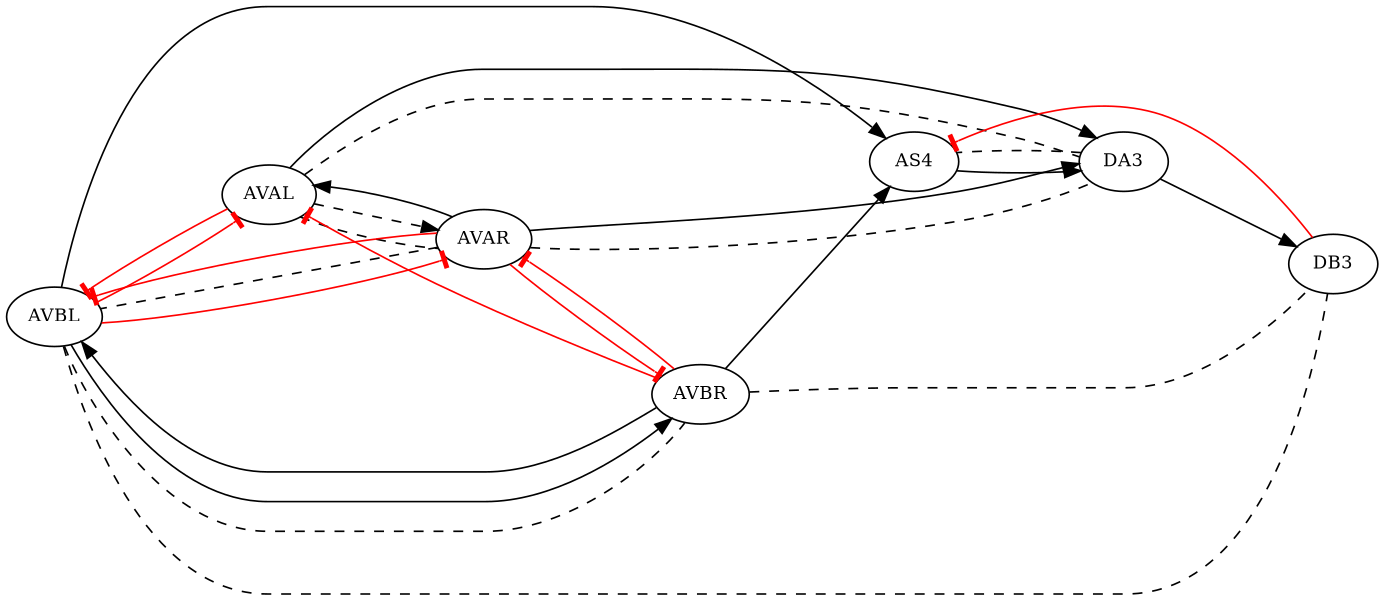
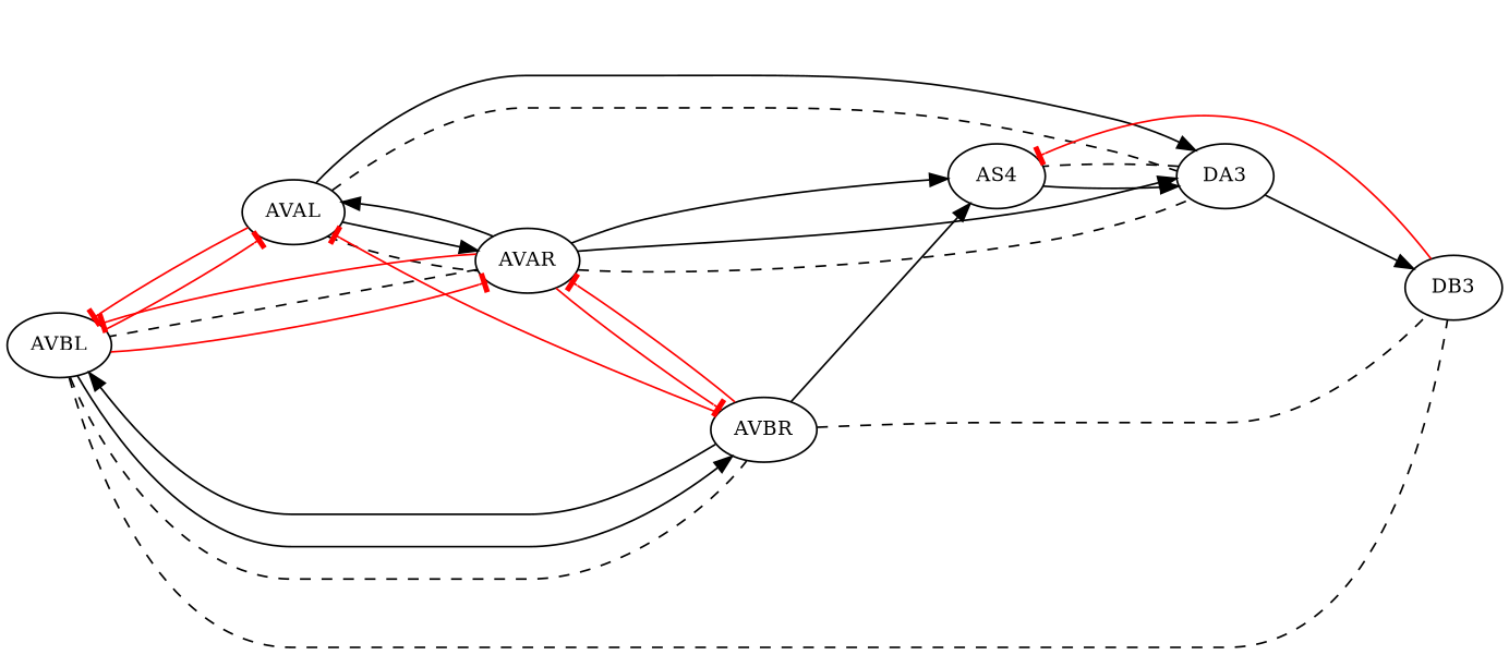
  digraph {
    fontsize=12
    splines=true
    rankdir=LR
    node [fontsize=11]
    edge [color=black minlen=2]
    AS4
    DA3
    AVAL
    AVAR
    AVBL
    AVBR
    DB3
    AS4 -> DA3
    DA3 -> AS4 [arrowhead=none style=dashed color=""]
    DA3 -> DB3
    AVAL -> DA3 [arrowhead=none style=dashed color=""]
    AVAL -> DA3
    AVAL -> AVAR [arrowhead=none style=dashed color=""]
-   AVAL -> AVAR [style=dashed]
+   AVAL -> AVAR
    AVAL -> AVBL [arrowhead=tee color=red]
    AVAR -> DA3 [arrowhead=none style=dashed color=""]
    AVAR -> DA3
    AVAR -> AVAL
    AVAR -> AVBL [arrowhead=none style=dashed color=""]
    AVAR -> AVBL [arrowhead=tee color=red]
    AVAR -> AVBR [arrowhead=tee color=red]
-   AVBL -> AS4
+   AVAR -> AS4
    AVBL -> AVAL [arrowhead=tee color=red]
    AVBL -> AVAR [arrowhead=tee color=red]
    AVBL -> AVBR [arrowhead=none style=dashed color=""]
    AVBL -> AVBR
    AVBL -> DB3 [arrowhead=none style=dashed color=""]
    AVBR -> AS4
    AVBR -> AVAL [arrowhead=tee color=red]
    AVBR -> AVAR [arrowhead=tee color=red]
    AVBR -> AVBL
    AVBR -> DB3 [arrowhead=none style=dashed color=""]
    DB3 -> AS4 [arrowhead=tee color=red]
  }
